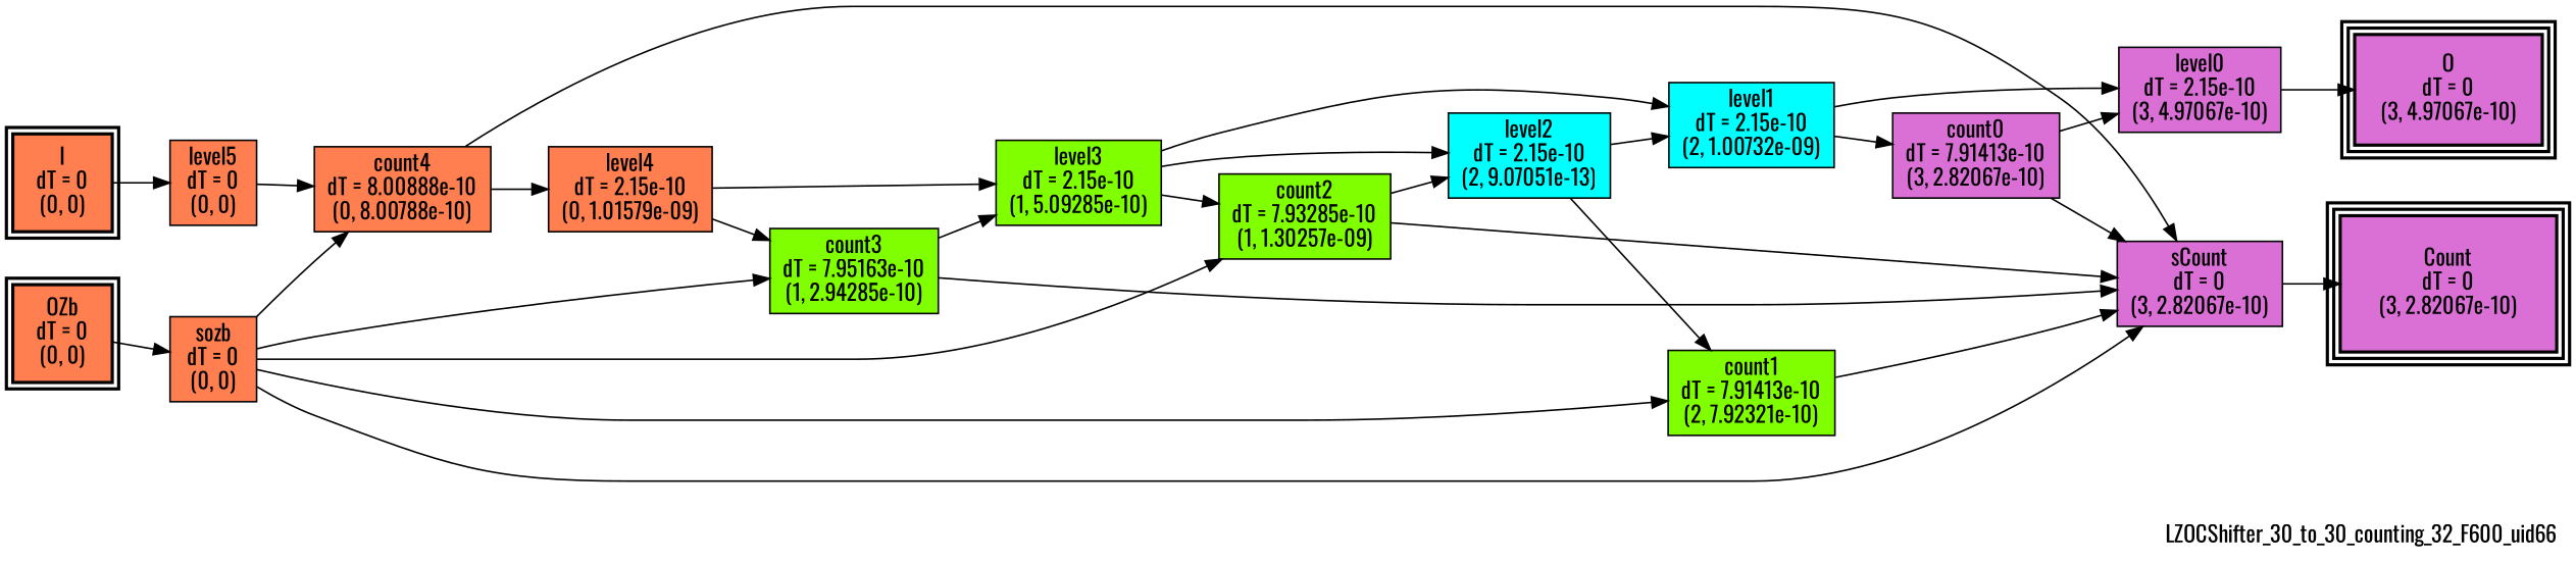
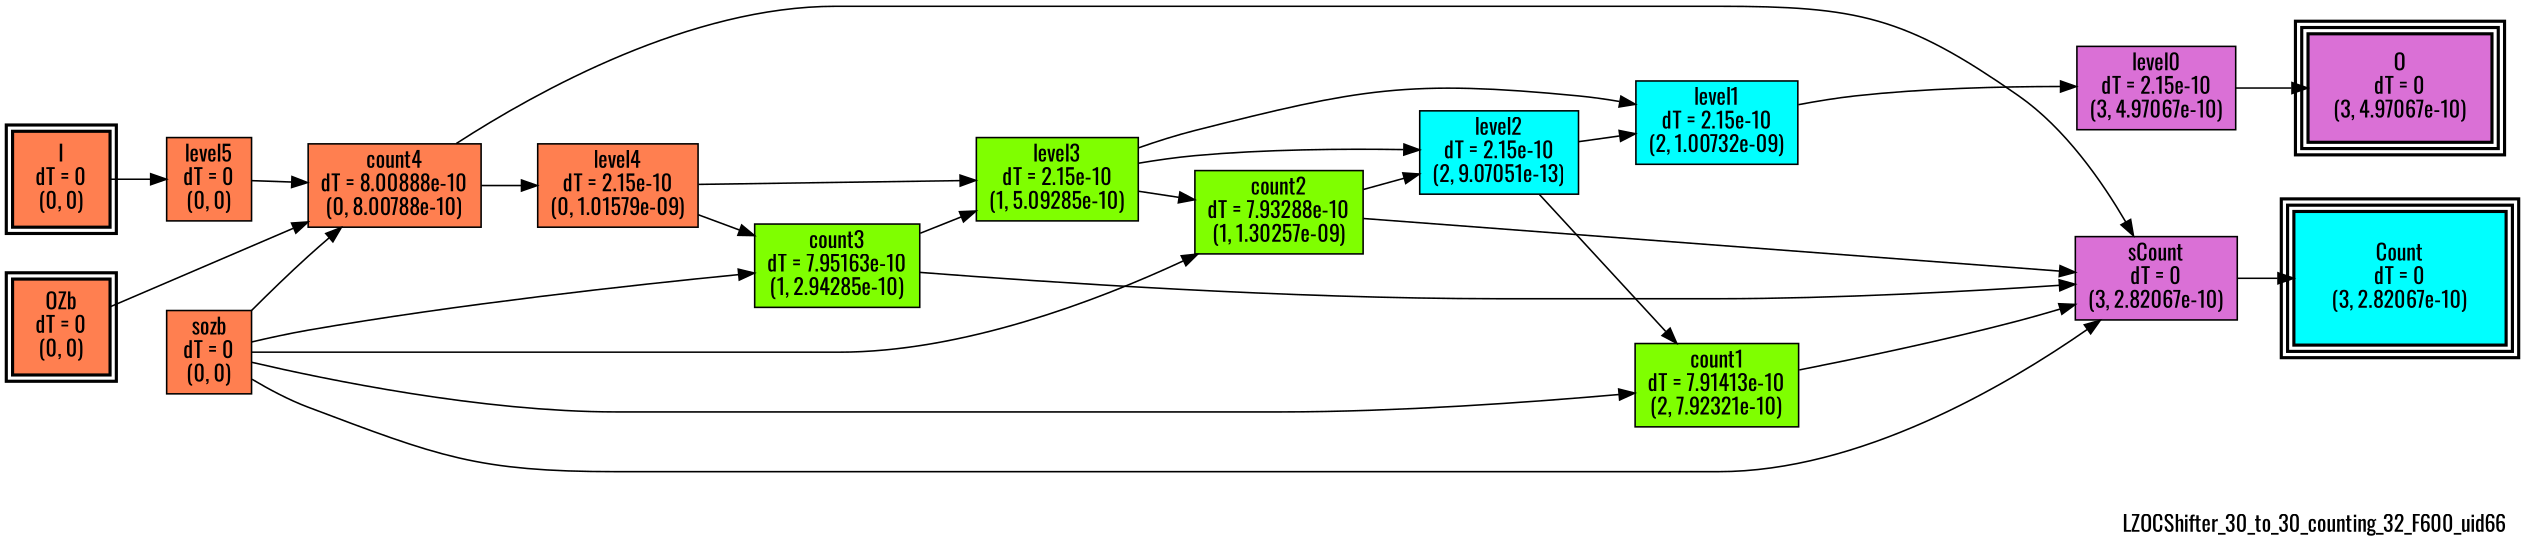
  digraph {
    fontname=Oswald
    label=LZOCShifter_30_to_30_counting_32_F600_uid66
    labeljust=right
    labelloc=bottom
    nodesep=0.25
    rankdir=LR
    ranksep=0.5
    node [color=black fillcolor=coral fontname=Oswald peripheries=1 shape=box style=filled]
    edge [arrowhead=normal arrowsize=1.0 arrowtail=normal color=black dir=forward fontname=Oswald]
    n1 [label="I\ndT = 0\n(0, 0)" peripheries=2 style="bold, filled"]
    n2 [label="OZb\ndT = 0\n(0, 0)" peripheries=2 style="bold, filled"]
-   n3 [fillcolor=orchid label="Count\ndT = 0\n(3, 2.82067e-10)" peripheries=3 style="bold, filled"]
+   n3 [fillcolor=cyan label="Count\ndT = 0\n(3, 2.82067e-10)" peripheries=3 style="bold, filled"]
    n4 [fillcolor=orchid label="O\ndT = 0\n(3, 4.97067e-10)" peripheries=3 style="bold, filled"]
    n5 [label="level5\ndT = 0\n(0, 0)"]
    n6 [label="sozb\ndT = 0\n(0, 0)"]
    n7 [label="count4\ndT = 8.00888e-10\n(0, 8.00788e-10)"]
    n8 [fillcolor=chartreuse label="count3\ndT = 7.95163e-10\n(1, 2.94285e-10)"]
-   n9 [fillcolor=chartreuse label="count2\ndT = 7.93285e-10\n(1, 1.30257e-09)"]
+   n9 [fillcolor=chartreuse label="count2\ndT = 7.93288e-10\n(1, 1.30257e-09)"]
    n10 [fillcolor=chartreuse label="count1\ndT = 7.91413e-10\n(2, 7.92321e-10)"]
    n11 [fillcolor=orchid label="sCount\ndT = 0\n(3, 2.82067e-10)"]
    n12 [label="level4\ndT = 2.15e-10\n(0, 1.01579e-09)"]
    n13 [fillcolor=chartreuse label="level3\ndT = 2.15e-10\n(1, 5.09285e-10)"]
    n14 [fillcolor=cyan label="level2\ndT = 2.15e-10\n(2, 9.07051e-13)"]
-   n15 [fillcolor=orchid label="count0\ndT = 7.91413e-10\n(3, 2.82067e-10)"]
    n16 [fillcolor=orchid label="level0\ndT = 2.15e-10\n(3, 4.97067e-10)"]
    n17 [fillcolor=cyan label="level1\ndT = 2.15e-10\n(2, 1.00732e-09)"]
    subgraph sub_1 {
      rank=same
      n1
      n2
    }
    subgraph sub_2 {
      rank=same
      n3
      n4
    }
    n1 -> n5
-   n2 -> n6
+   n2 -> n7
    n5 -> n7
    n6 -> n7
    n6 -> n8
    n6 -> n9
    n6 -> n10
    n6 -> n11
    n7 -> n11
    n7 -> n12
    n8 -> n11
    n8 -> n13
    n9 -> n11
    n9 -> n14
    n10 -> n11
    n11 -> n3
    n12 -> n8
    n12 -> n13
    n13 -> n9
    n13 -> n14
    n13 -> n17
    n14 -> n10
    n14 -> n17
-   n15 -> n11
-   n15 -> n16
    n16 -> n4
-   n17 -> n15
    n17 -> n16
  }
